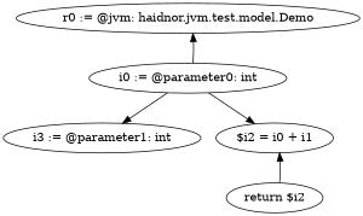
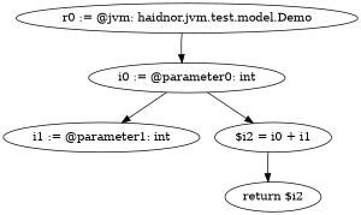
  digraph {
    n1 [label="r0 := @jvm: haidnor.jvm.test.model.Demo"]
    "i0 := @parameter0: int"
-   "i1 := @parameter1: int" [label="i3 := @parameter1: int"]
+   "i1 := @parameter1: int"
    "$i2 = i0 + i1"
    "return $i2"
-   "i0 := @parameter0: int" -> n1
+   n1 -> "i0 := @parameter0: int"
    "i0 := @parameter0: int" -> "i1 := @parameter1: int"
    "i0 := @parameter0: int" -> "$i2 = i0 + i1"
-   "return $i2" -> "$i2 = i0 + i1"
+   "$i2 = i0 + i1" -> "return $i2"
  }
